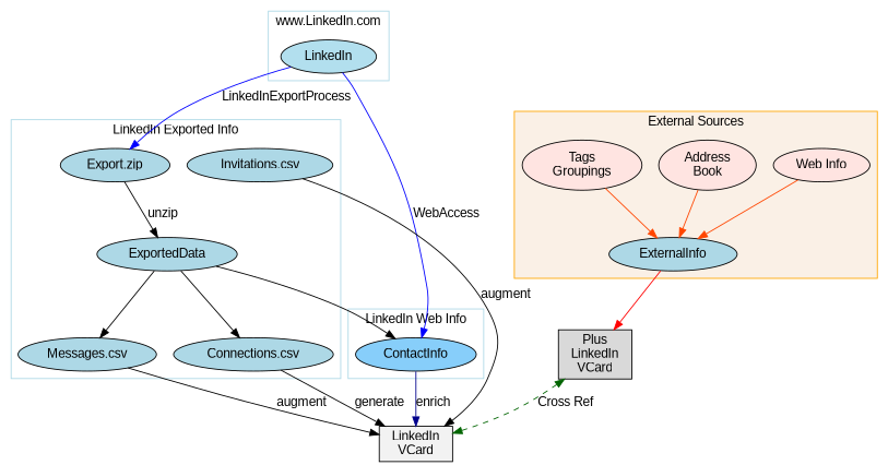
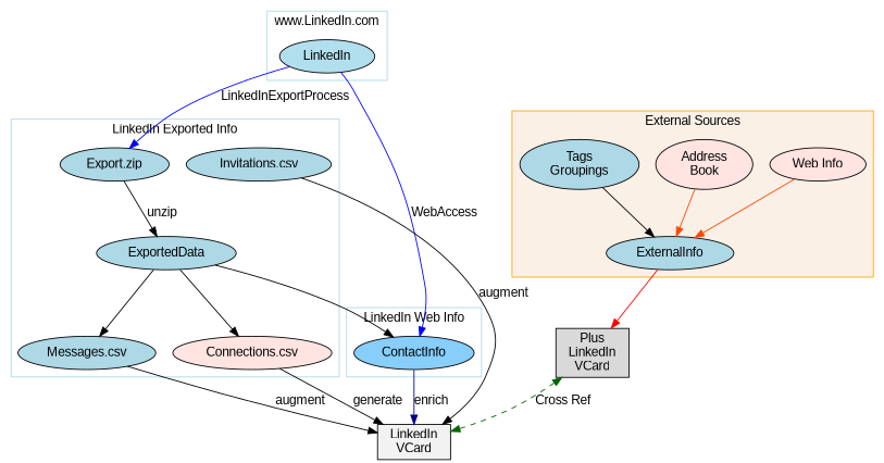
  digraph {
    fontname="Liberation Sans"
    node [fillcolor=lightblue fontname="Liberation Sans" style=filled]
    edge [fontname="Liberation Sans"]
    LinkedIn [fillcolor=lightblue2 height=0.5 width=1.4263]
    "Export.zip" [height=0.5 width=1.6429]
    ExportedData [height=0.5 width=2.0943]
-   "Connections.csv" [height=0.5 width=2.3831]
+   "Connections.csv" [fillcolor=mistyrose height=0.5 width=2.3831]
    "Invitations.csv" [height=0.5 width=2.1845]
    "Messages.csv" [height=0.5 width=2.0762]
    ContactInfo [fillcolor=lightskyblue height=0.5 width=1.8054]
    n8 [fillcolor=mistyrose height=0.5 label="Web Info" width=1.4443]
    ExternalInfo [height=0.5 width=1.9137]
    n10 [fillcolor=mistyrose height=0.74639 label="Address\nBook" width=1.4535]
-   n11 [fillcolor=mistyrose height=0.74639 label="Tags\nGroupings" width=1.7874]
+   n11 [height=0.74639 label="Tags\nGroupings" width=1.7874]
    n12 [fillcolor=gray95 height=0.52778 label="LinkedIn\nVCard" shape=box width=1.0972]
    n13 [fillcolor=gray85 height=0.73611 label="Plus\nLinkedIn\nVCard" shape=box width=1.0972]
    subgraph cluster_1 {
      color=lightblue
      label="www.LinkedIn.com"
      LinkedIn
    }
    subgraph cluster_2 {
      color=lightblue
      label="LinkedIn Exported Info"
      "Export.zip"
      ExportedData
      "Connections.csv"
      "Invitations.csv"
      "Messages.csv"
    }
    subgraph cluster_3 {
      color=lightblue
      label="LinkedIn Web Info"
      ContactInfo
    }
    subgraph cluster_4 {
      color=orange
      fillcolor=linen
      label="External Sources"
      style=filled
      n8
      ExternalInfo
      n10
      n11
    }
    LinkedIn -> "Export.zip" [color=blue label=LinkedInExportProcess]
    LinkedIn -> ContactInfo [color=blue label=WebAccess]
    "Export.zip" -> ExportedData [label=unzip]
    ExportedData -> "Connections.csv"
    ExportedData -> "Messages.csv"
    ExportedData -> ContactInfo
    "Connections.csv" -> n12 [label=generate]
    "Invitations.csv" -> n12 [label=augment]
    "Messages.csv" -> n12 [label=augment]
    ContactInfo -> n12 [color=darkblue label=enrich]
    n8 -> ExternalInfo [color=orangered]
    ExternalInfo -> n13 [color=red]
    n10 -> ExternalInfo [color=orangered]
-   n11 -> ExternalInfo [color=orangered]
+   n11 -> ExternalInfo [color=black]
    n13 -> n12 [color=darkgreen dir=both label="Cross Ref" style=dashed]
  }
